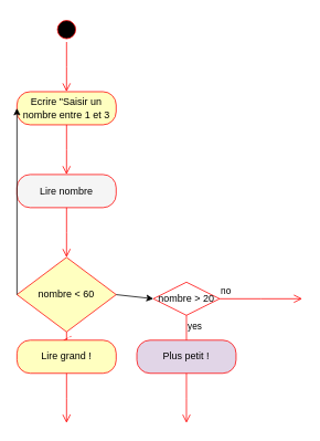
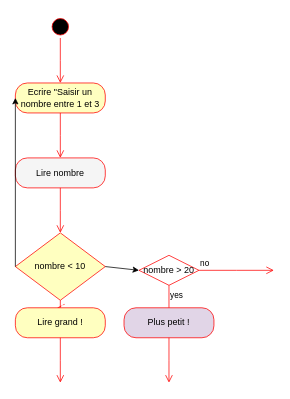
  <mxCell id="0" />
  <mxCell id="1" parent="0" />
  <mxCell id="2" value="" style="ellipse;html=1;shape=startState;fillColor=#000000;strokeColor=#ff0000;" parent="1" vertex="1"><mxGeometry x="65" y="20" width="30" height="30" as="geometry" /></mxCell>
  <mxCell id="3" value="" style="edgeStyle=orthogonalEdgeStyle;html=1;verticalAlign=bottom;endArrow=open;endSize=8;strokeColor=#ff0000;rounded=0;" parent="1" source="2" edge="1"><mxGeometry relative="1" as="geometry"><mxPoint x="80" y="110" as="targetPoint" /></mxGeometry></mxCell>
  <mxCell id="4" value="Ecrire &quot;Saisir un nombre entre 1 et 3" style="rounded=1;whiteSpace=wrap;html=1;arcSize=40;fontColor=#000000;fillColor=#ffffc0;strokeColor=#ff0000;" parent="1" vertex="1"><mxGeometry x="20" y="110" width="120" height="40" as="geometry" /></mxCell>
  <mxCell id="5" value="" style="edgeStyle=orthogonalEdgeStyle;html=1;verticalAlign=bottom;endArrow=open;endSize=8;strokeColor=#ff0000;rounded=0;" parent="1" source="4" edge="1"><mxGeometry relative="1" as="geometry"><mxPoint x="80" y="210" as="targetPoint" /></mxGeometry></mxCell>
  <mxCell id="6" value="Lire nombre" style="rounded=1;whiteSpace=wrap;html=1;arcSize=40;fontColor=#000000;fillColor=#f5f5f5;strokeColor=#ff0000;" parent="1" vertex="1"><mxGeometry x="20" y="210" width="120" height="40" as="geometry" /></mxCell>
  <mxCell id="7" value="" style="edgeStyle=orthogonalEdgeStyle;html=1;verticalAlign=bottom;endArrow=open;endSize=8;strokeColor=#ff0000;rounded=0;" parent="1" source="6" edge="1"><mxGeometry relative="1" as="geometry"><mxPoint x="80" y="310" as="targetPoint" /></mxGeometry></mxCell>
- <mxCell id="8" value="nombre &amp;lt; 60" style="rhombus;whiteSpace=wrap;html=1;fontColor=#000000;fillColor=#ffffc0;strokeColor=#ff0000;" parent="1" vertex="1"><mxGeometry x="20" y="310" width="120" height="90" as="geometry" /></mxCell>
+ <mxCell id="8" value="nombre &amp;lt; 10" style="rhombus;whiteSpace=wrap;html=1;fontColor=#000000;fillColor=#ffffc0;strokeColor=#ff0000;" parent="1" vertex="1"><mxGeometry x="20" y="310" width="120" height="90" as="geometry" /></mxCell>
  <mxCell id="9" value="yes" style="edgeStyle=orthogonalEdgeStyle;html=1;align=left;verticalAlign=top;endArrow=open;endSize=8;strokeColor=#ff0000;rounded=0;" parent="1" source="8" edge="1"><mxGeometry x="-1" relative="1" as="geometry"><mxPoint x="75" y="410" as="targetPoint" /></mxGeometry></mxCell>
  <mxCell id="10" value="" style="endArrow=classic;html=1;rounded=0;exitX=0;exitY=0.5;exitDx=0;exitDy=0;entryX=0;entryY=0.5;entryDx=0;entryDy=0;" parent="1" source="8" target="4" edge="1"><mxGeometry width="50" height="50" relative="1" as="geometry"><mxPoint x="5" y="300" as="sourcePoint" /><mxPoint x="5" y="130" as="targetPoint" /></mxGeometry></mxCell>
  <mxCell id="11" value="Lire grand !" style="rounded=1;whiteSpace=wrap;html=1;arcSize=40;fontColor=#000000;fillColor=#ffffc0;strokeColor=#ff0000;" vertex="1" parent="1"><mxGeometry x="20" y="410" width="120" height="40" as="geometry" /></mxCell>
  <mxCell id="12" value="" style="edgeStyle=orthogonalEdgeStyle;html=1;verticalAlign=bottom;endArrow=open;endSize=8;strokeColor=#ff0000;rounded=0;" edge="1" source="11" parent="1"><mxGeometry relative="1" as="geometry"><mxPoint x="80" y="510" as="targetPoint" /></mxGeometry></mxCell>
  <mxCell id="13" value="" style="endArrow=classic;html=1;rounded=0;exitX=1;exitY=0.5;exitDx=0;exitDy=0;" edge="1" parent="1" source="8"><mxGeometry width="50" height="50" relative="1" as="geometry"><mxPoint x="135" y="410" as="sourcePoint" /><mxPoint x="185" y="360" as="targetPoint" /></mxGeometry></mxCell>
  <mxCell id="14" value="nombre &amp;gt; 20" style="rhombus;whiteSpace=wrap;html=1;fontColor=#000000;fillColor=#ffffff;strokeColor=#ff0000;" vertex="1" parent="1"><mxGeometry x="185" y="340" width="80" height="40" as="geometry" /></mxCell>
  <mxCell id="15" value="no" style="edgeStyle=orthogonalEdgeStyle;html=1;align=left;verticalAlign=bottom;endArrow=open;endSize=8;strokeColor=#ff0000;rounded=0;" edge="1" source="14" parent="1"><mxGeometry x="-1" relative="1" as="geometry"><mxPoint x="365" y="360" as="targetPoint" /></mxGeometry></mxCell>
  <mxCell id="16" value="yes" style="edgeStyle=orthogonalEdgeStyle;html=1;align=left;verticalAlign=top;endArrow=open;endSize=8;strokeColor=#ff0000;rounded=0;" edge="1" source="14" parent="1"><mxGeometry x="-1" relative="1" as="geometry"><mxPoint x="225" y="440" as="targetPoint" /></mxGeometry></mxCell>
  <mxCell id="17" value="Plus petit !" style="rounded=1;whiteSpace=wrap;html=1;arcSize=40;fontColor=#000000;fillColor=#e1d5e7;strokeColor=#ff0000;" vertex="1" parent="1"><mxGeometry x="165" y="410" width="120" height="40" as="geometry" /></mxCell>
  <mxCell id="18" value="" style="edgeStyle=orthogonalEdgeStyle;html=1;verticalAlign=bottom;endArrow=open;endSize=8;strokeColor=#ff0000;rounded=0;" edge="1" source="17" parent="1"><mxGeometry relative="1" as="geometry"><mxPoint x="225" y="510" as="targetPoint" /></mxGeometry></mxCell>
